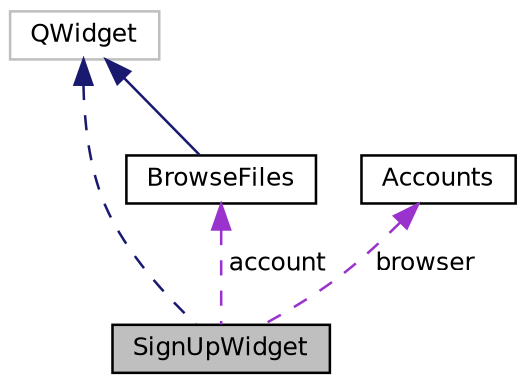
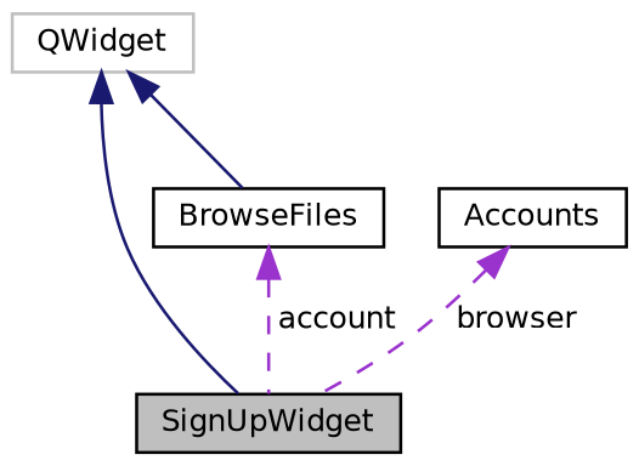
  digraph {
    node [color=black fillcolor=white fontname=Helvetica fontsize=10 shape=record style=filled]
    edge [color=midnightblue dir=back fontname=Helvetica fontsize=10 labelfontname=Helvetica labelfontsize=10 style=solid]
    n1 [fillcolor=grey75 fontcolor=black height=0.2 label=SignUpWidget width=0.4]
    n2 [color=grey75 height=0.2 label=QWidget width=0.4]
    n3 [height=0.2 label=BrowseFiles width=0.4]
    n4 [height=0.2 label=Accounts width=0.4]
-   n2 -> n1 [style=dashed]
+   n2 -> n1
    n2 -> n3
    n3 -> n1 [color=darkorchid3 label=" account" style=dashed]
    n4 -> n1 [color=darkorchid3 label=" browser" style=dashed]
  }
